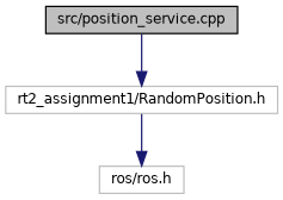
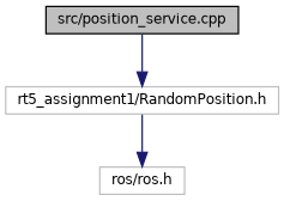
  digraph {
    node [color=grey75 fillcolor=white fontname=Helvetica fontsize=10 shape=record style=filled]
    edge [color=midnightblue fontname=Helvetica fontsize=10 labelfontname=Helvetica labelfontsize=10 style=solid]
    n1 [color=black fillcolor=grey75 fontcolor=black height=0.2 label="src/position_service.cpp" width=0.4]
-   n2 [height=0.2 label="rt2_assignment1/RandomPosition.h" width=0.4]
+   n2 [height=0.2 label="rt5_assignment1/RandomPosition.h" width=0.4]
    n3 [height=0.2 label="ros/ros.h" width=0.4]
    n1 -> n2
    n2 -> n3
  }
